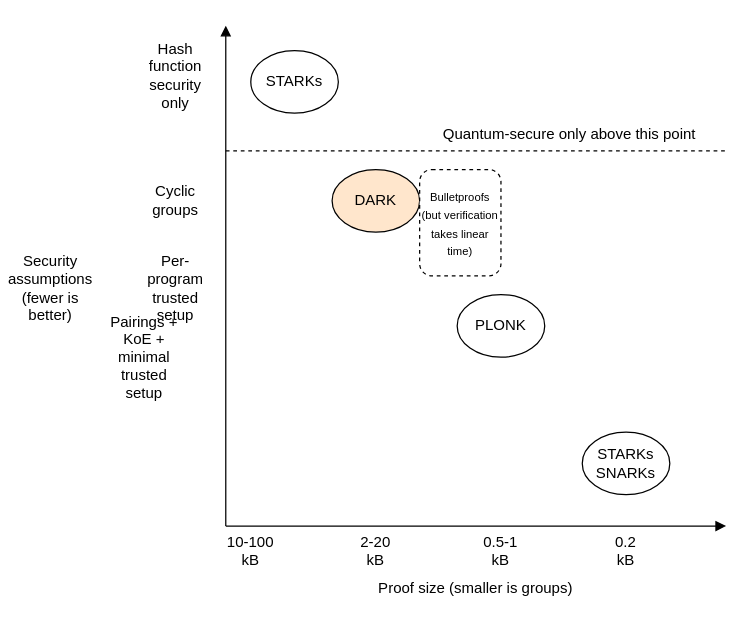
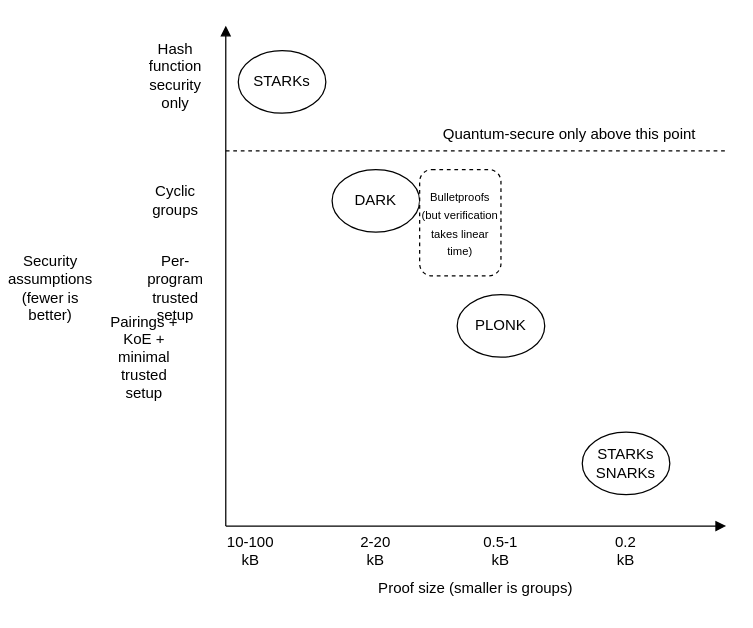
  <mxCell id="0" />
  <mxCell id="1" parent="0" />
  <mxCell id="2" value="" style="endArrow=none;html=1;startArrow=block;startFill=1;" edge="1" parent="1"><mxGeometry width="50" height="50" relative="1" as="geometry"><mxPoint x="180" y="20" as="sourcePoint" /><mxPoint x="180" y="420" as="targetPoint" /></mxGeometry></mxCell>
  <mxCell id="3" value="" style="endArrow=block;html=1;endFill=1;" edge="1" parent="1"><mxGeometry width="50" height="50" relative="1" as="geometry"><mxPoint x="180" y="420" as="sourcePoint" /><mxPoint x="580" y="420" as="targetPoint" /></mxGeometry></mxCell>
  <mxCell id="4" value="Proof size (smaller is groups)" style="text;html=1;strokeColor=none;fillColor=none;align=center;verticalAlign=middle;whiteSpace=wrap;rounded=0;" vertex="1" parent="1"><mxGeometry x="180" y="460" width="400" height="20" as="geometry" /></mxCell>
  <mxCell id="5" value="10-100 kB" style="text;html=1;strokeColor=none;fillColor=none;align=center;verticalAlign=middle;whiteSpace=wrap;rounded=0;" vertex="1" parent="1"><mxGeometry x="180" y="430" width="40" height="20" as="geometry" /></mxCell>
  <mxCell id="6" value="2-20 kB" style="text;html=1;strokeColor=none;fillColor=none;align=center;verticalAlign=middle;whiteSpace=wrap;rounded=0;" vertex="1" parent="1"><mxGeometry x="280" y="430" width="40" height="20" as="geometry" /></mxCell>
  <mxCell id="7" value="&lt;div&gt;0.5-1&lt;/div&gt;&lt;div&gt;kB&lt;br&gt;&lt;/div&gt;" style="text;html=1;strokeColor=none;fillColor=none;align=center;verticalAlign=middle;whiteSpace=wrap;rounded=0;" vertex="1" parent="1"><mxGeometry x="380" y="430" width="40" height="20" as="geometry" /></mxCell>
  <mxCell id="8" value="&lt;div&gt;0.2&lt;/div&gt;&lt;div&gt;kB&lt;br&gt;&lt;/div&gt;" style="text;html=1;strokeColor=none;fillColor=none;align=center;verticalAlign=middle;whiteSpace=wrap;rounded=0;" vertex="1" parent="1"><mxGeometry x="480" y="430" width="40" height="20" as="geometry" /></mxCell>
  <mxCell id="9" value="Security assumptions (fewer is better)" style="text;html=1;strokeColor=none;fillColor=none;align=center;verticalAlign=middle;whiteSpace=wrap;rounded=0;" vertex="1" parent="1"><mxGeometry y="220" width="40" height="20" as="geometry" x="20" /></mxCell>
  <mxCell id="10" value="Hash function security only" style="text;html=1;strokeColor=none;fillColor=none;align=center;verticalAlign=middle;whiteSpace=wrap;rounded=0;" vertex="1" parent="1"><mxGeometry x="120" y="50" width="40" height="20" as="geometry" /></mxCell>
  <mxCell id="11" value="&lt;div&gt;Cyclic&lt;/div&gt;&lt;div&gt;groups&lt;br&gt;&lt;/div&gt;" style="text;html=1;strokeColor=none;fillColor=none;align=center;verticalAlign=middle;whiteSpace=wrap;rounded=0;" vertex="1" parent="1"><mxGeometry x="120" y="150" width="40" height="20" as="geometry" /></mxCell>
  <mxCell id="12" value="&lt;div&gt;Pairings + KoE + minimal trusted setup&lt;/div&gt;" style="text;html=1;strokeColor=none;fillColor=none;align=center;verticalAlign=middle;whiteSpace=wrap;rounded=0;" vertex="1" parent="1"><mxGeometry x="85" y="275" width="60" height="20" as="geometry" /></mxCell>
  <mxCell id="13" value="&lt;div&gt;Per-program&lt;/div&gt;&lt;div&gt;trusted&lt;/div&gt;&lt;div&gt;setup&lt;br&gt;&lt;/div&gt;" style="text;html=1;strokeColor=none;fillColor=none;align=center;verticalAlign=middle;whiteSpace=wrap;rounded=0;" vertex="1" parent="1"><mxGeometry x="110" y="220" width="60" height="20" as="geometry" /></mxCell>
- <mxCell id="14" value="STARKs" style="ellipse;whiteSpace=wrap;html=1;" vertex="1" parent="1"><mxGeometry x="200" y="40" width="70" height="50" as="geometry" /></mxCell>
- <mxCell id="15" value="DARK" style="ellipse;whiteSpace=wrap;html=1;fillColor=#ffe6cc;" vertex="1" parent="1"><mxGeometry x="265" y="135" width="70" height="50" as="geometry" /></mxCell>
+ <mxCell id="14" value="STARKs" style="ellipse;whiteSpace=wrap;html=1;" vertex="1" parent="1"><mxGeometry x="190" y="40" width="70" height="50" as="geometry" /></mxCell>
+ <mxCell id="15" value="DARK" style="ellipse;whiteSpace=wrap;html=1;" vertex="1" parent="1"><mxGeometry x="265" y="135" width="70" height="50" as="geometry" /></mxCell>
  <mxCell id="16" value="PLONK" style="ellipse;whiteSpace=wrap;html=1;" vertex="1" parent="1"><mxGeometry x="365" y="235" width="70" height="50" as="geometry" /></mxCell>
  <mxCell id="17" value="&lt;div&gt;STARKs&lt;/div&gt;&lt;div&gt;SNARKs&lt;br&gt;&lt;/div&gt;" style="ellipse;whiteSpace=wrap;html=1;" vertex="1" parent="1"><mxGeometry x="465" y="345" width="70" height="50" as="geometry" /></mxCell>
  <mxCell id="18" value="" style="endArrow=none;dashed=1;html=1;" edge="1" parent="1"><mxGeometry width="50" height="50" relative="1" as="geometry"><mxPoint x="180" y="120" as="sourcePoint" /><mxPoint x="580" y="120" as="targetPoint" /></mxGeometry></mxCell>
  <mxCell id="19" value="Quantum-secure only above this point" style="text;html=1;strokeColor=none;fillColor=none;align=center;verticalAlign=middle;whiteSpace=wrap;rounded=0;" vertex="1" parent="1"><mxGeometry x="330" y="97" width="250" height="20" as="geometry" /></mxCell>
  <mxCell id="20" value="&lt;font style=&quot;font-size: 9px&quot;&gt;Bulletproofs (but verification takes linear time)&lt;br&gt;&lt;/font&gt;" style="rounded=1;whiteSpace=wrap;html=1;dashed=1;" vertex="1" parent="1"><mxGeometry x="335" y="135" width="65" height="85" as="geometry" /></mxCell>
